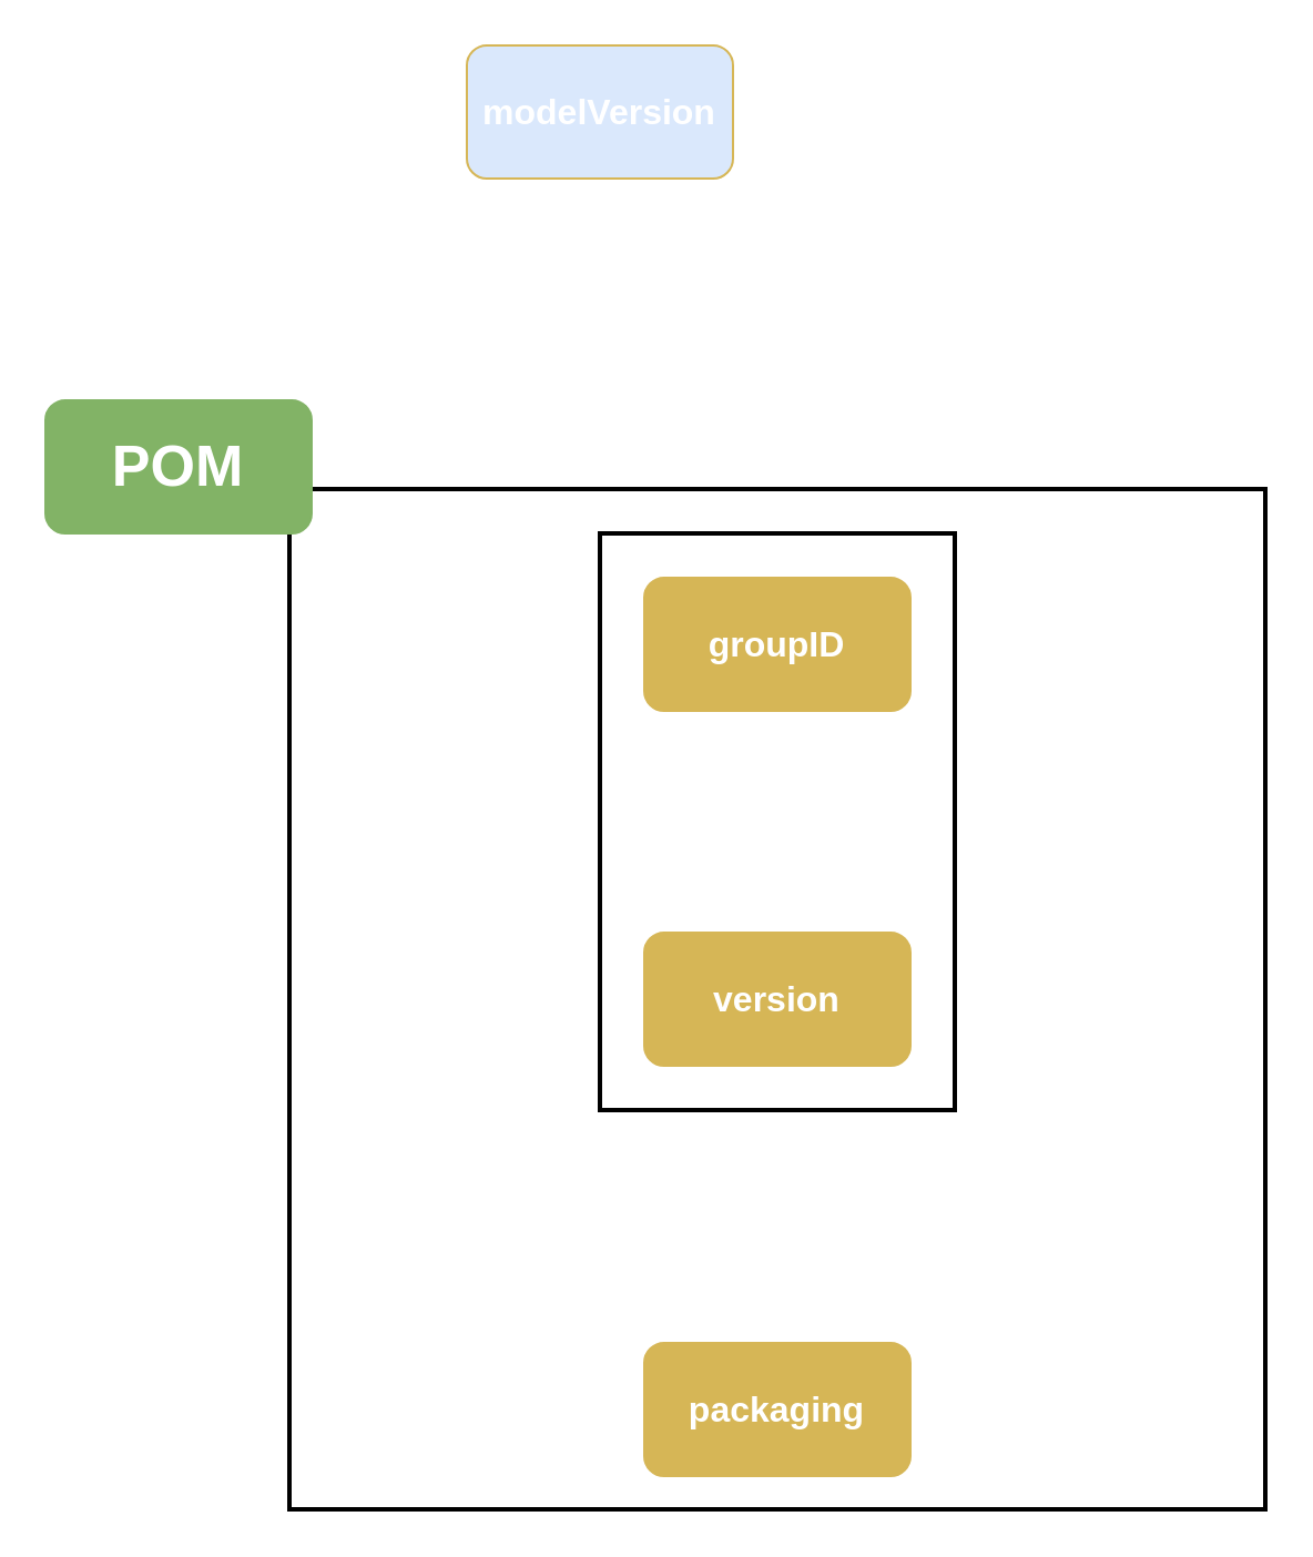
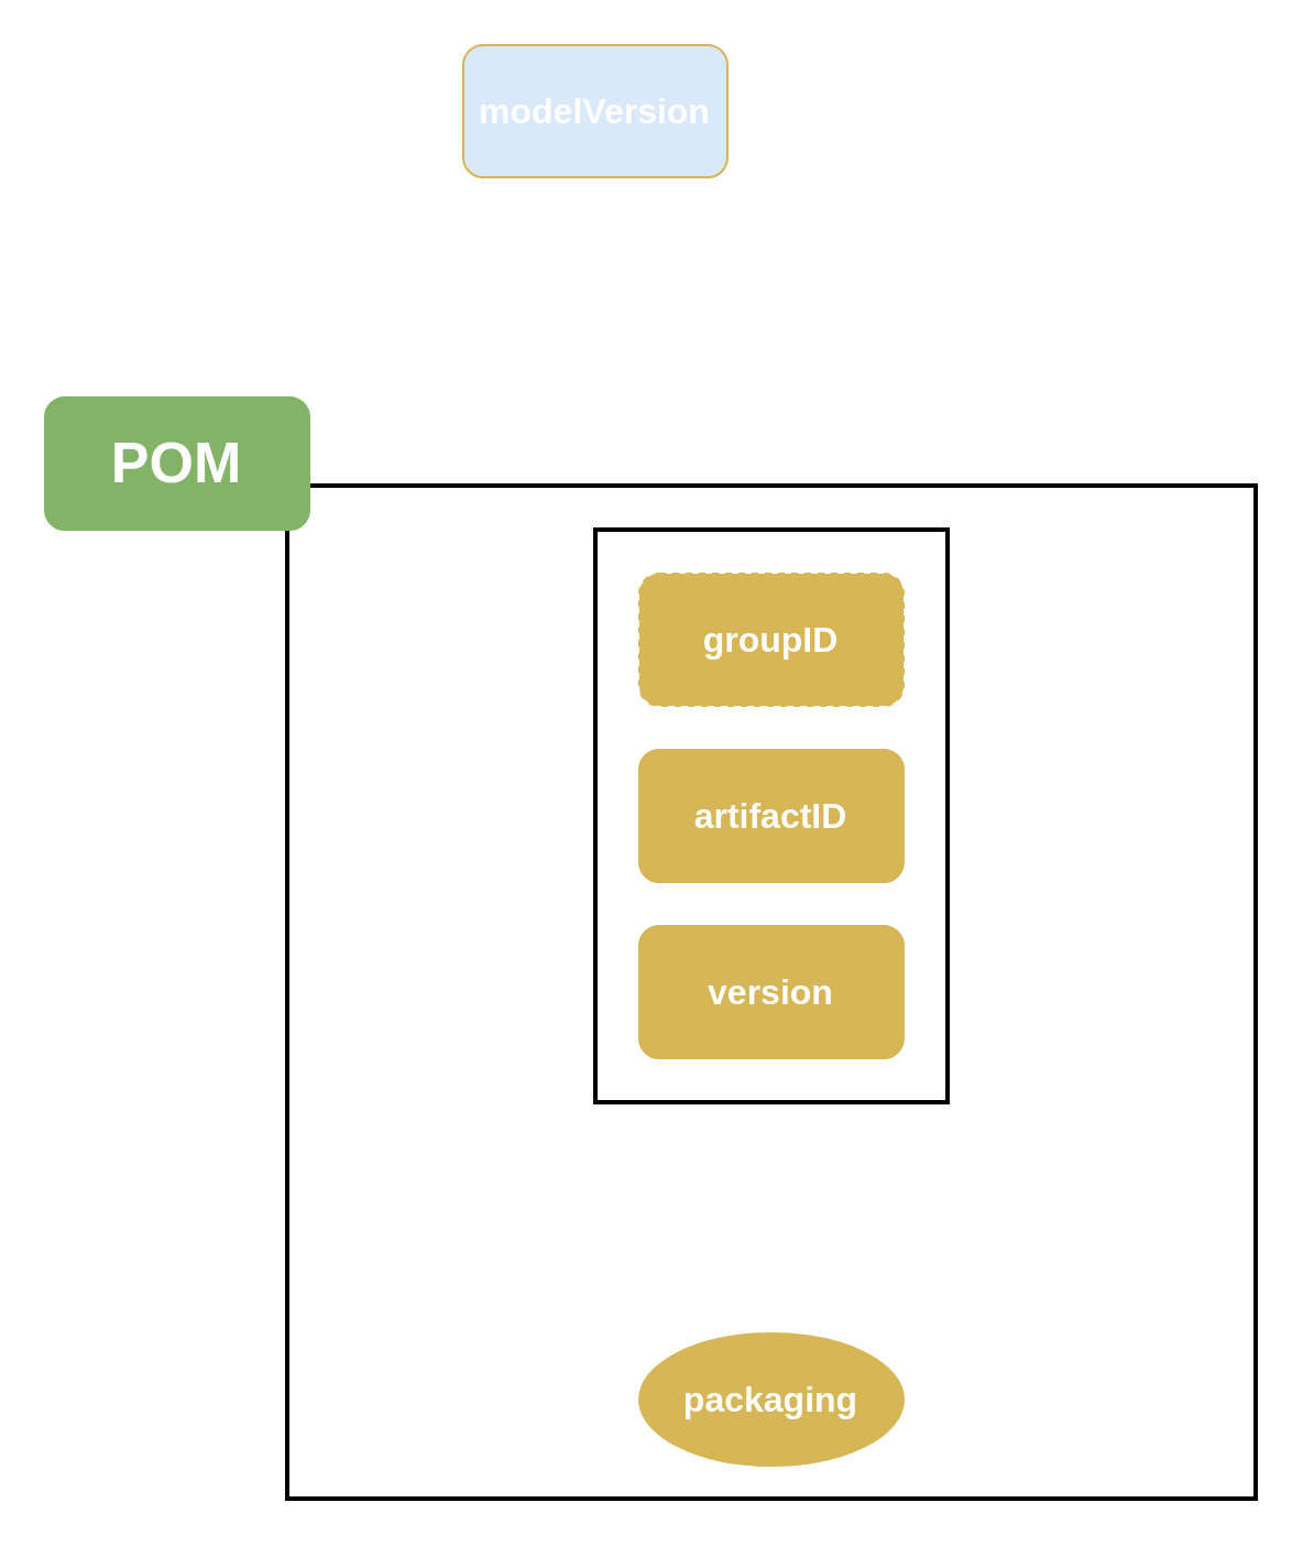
  <mxCell id="0" />
  <mxCell id="1" parent="0" />
  <mxCell id="2" value="" style="rounded=0;whiteSpace=wrap;html=1;labelBackgroundColor=none;labelBorderColor=none;fontSize=16;fontColor=#FFFFFF;strokeWidth=2;fillColor=none;" vertex="1" parent="1"><mxGeometry x="130" y="220" width="440" height="460" as="geometry" /></mxCell>
  <mxCell id="3" value="POM" style="rounded=1;whiteSpace=wrap;html=1;fillColor=#82B366;strokeColor=#82b366;fontSize=26;fontStyle=1;fontColor=#FFFFFF;" vertex="1" parent="1"><mxGeometry x="20" y="180" width="120" height="60" as="geometry" /></mxCell>
  <mxCell id="4" value="modelVersion" style="rounded=1;whiteSpace=wrap;html=1;fillColor=#dae8fc;strokeColor=#d6b656;fontSize=16;fontStyle=1;fontColor=#FFFFFF;" vertex="1" parent="1"><mxGeometry x="210" width="120" height="60" as="geometry" y="20" /></mxCell>
- <mxCell id="5" value="packaging" style="rounded=1;whiteSpace=wrap;html=1;fillColor=#D6B656;strokeColor=#d6b656;fontSize=16;fontStyle=1;fontColor=#FFFFFF;" vertex="1" parent="1"><mxGeometry x="290" y="605" width="120" height="60" as="geometry" /></mxCell>
+ <mxCell id="5" value="packaging" style="ellipse;whiteSpace=wrap;html=1;fillColor=#D6B656;strokeColor=#d6b656;fontSize=16;fontStyle=1;fontColor=#FFFFFF;" vertex="1" parent="1"><mxGeometry x="290" y="605" width="120" height="60" as="geometry" /></mxCell>
  <mxCell id="6" value="" style="group" vertex="1" connectable="0" parent="1"><mxGeometry x="270" y="240" width="160" height="260" as="geometry" /></mxCell>
  <mxCell id="7" value="" style="rounded=0;whiteSpace=wrap;html=1;labelBackgroundColor=none;labelBorderColor=none;fontSize=16;fontColor=#FFFFFF;fillColor=none;strokeWidth=2;" vertex="1" parent="6"><mxGeometry width="160" height="260" as="geometry" /></mxCell>
  <mxCell id="8" value="" style="group;fillColor=none;spacingTop=0;spacing=20;labelBorderColor=none;labelBackgroundColor=none;" vertex="1" connectable="0" parent="6"><mxGeometry x="20" y="20" width="120" height="220" as="geometry" /></mxCell>
- <mxCell id="9" value="groupID" style="rounded=1;whiteSpace=wrap;html=1;fillColor=#D6B656;strokeColor=#d6b656;fontSize=16;fontStyle=1;fontColor=#FFFFFF;" vertex="1" parent="8"><mxGeometry width="120" height="60" as="geometry" /></mxCell>
+ <mxCell id="9" value="groupID" style="rounded=1;whiteSpace=wrap;html=1;fillColor=#D6B656;strokeColor=#d6b656;fontSize=16;fontStyle=1;fontColor=#FFFFFF;dashed=1;" vertex="1" parent="8"><mxGeometry width="120" height="60" as="geometry" /></mxCell>
+ <mxCell id="10" value="artifactID" style="rounded=1;whiteSpace=wrap;html=1;fillColor=#D6B656;strokeColor=#d6b656;fontSize=16;fontStyle=1;fontColor=#FFFFFF;" vertex="1" parent="8"><mxGeometry y="80" width="120" height="60" as="geometry" /></mxCell>
  <mxCell id="11" value="version" style="rounded=1;whiteSpace=wrap;html=1;fillColor=#D6B656;strokeColor=#d6b656;fontSize=16;fontStyle=1;fontColor=#FFFFFF;" vertex="1" parent="8"><mxGeometry y="160" width="120" height="60" as="geometry" /></mxCell>
